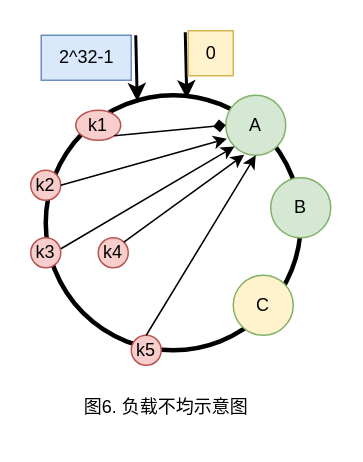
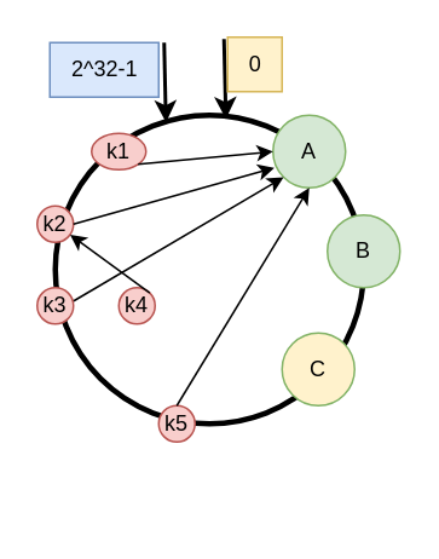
  <mxCell id="0" />
  <mxCell id="1" parent="0" />
  <mxCell id="2" value="" style="ellipse;whiteSpace=wrap;html=1;aspect=fixed;strokeWidth=3;" parent="1" vertex="1"><mxGeometry x="30" y="63" width="170" height="170" as="geometry" /></mxCell>
  <mxCell id="3" value="" style="endArrow=classic;html=1;rounded=0;entryX=0.712;entryY=0.024;entryDx=0;entryDy=0;entryPerimeter=0;strokeWidth=2;" parent="1" edge="1"><mxGeometry width="50" height="50" relative="1" as="geometry"><mxPoint x="123" y="21" as="sourcePoint" /><mxPoint x="124.04" y="65.08" as="targetPoint" /></mxGeometry></mxCell>
  <mxCell id="4" value="" style="endArrow=classic;html=1;rounded=0;entryX=0.712;entryY=0.024;entryDx=0;entryDy=0;entryPerimeter=0;strokeWidth=2;" parent="1" edge="1"><mxGeometry width="50" height="50" relative="1" as="geometry"><mxPoint x="90" y="23" as="sourcePoint" /><mxPoint x="91" y="67" as="targetPoint" /></mxGeometry></mxCell>
  <mxCell id="5" value="0" style="text;html=1;align=center;verticalAlign=middle;resizable=0;points=[];autosize=1;strokeColor=#d6b656;fillColor=#fff2cc;" parent="1" vertex="1"><mxGeometry x="125" y="20" width="30" height="30" as="geometry" /></mxCell>
  <mxCell id="6" value="2^32-1" style="text;html=1;align=center;verticalAlign=middle;resizable=0;points=[];autosize=1;strokeColor=#6c8ebf;fillColor=#dae8fc;" parent="1" vertex="1"><mxGeometry x="27" y="23" width="60" height="30" as="geometry" /></mxCell>
- <mxCell id="7" value="图6. 负载不均示意图" style="text;html=1;align=center;verticalAlign=middle;resizable=0;points=[];autosize=1;strokeColor=none;fillColor=none;" parent="1" vertex="1"><mxGeometry x="45" y="256" width="130" height="30" as="geometry" /></mxCell>
  <mxCell id="8" value="A" style="ellipse;whiteSpace=wrap;html=1;aspect=fixed;fillColor=#d5e8d4;strokeColor=#82b366;" parent="1" vertex="1"><mxGeometry x="150" y="63" width="40" height="40" as="geometry" /></mxCell>
  <mxCell id="9" value="B" style="ellipse;whiteSpace=wrap;html=1;aspect=fixed;fillColor=#d5e8d4;strokeColor=#82b366;" parent="1" vertex="1"><mxGeometry x="180" y="118" width="40" height="40" as="geometry" /></mxCell>
  <mxCell id="10" value="C" style="ellipse;whiteSpace=wrap;html=1;aspect=fixed;fillColor=#fff2cc;strokeColor=#82b366;" parent="1" vertex="1"><mxGeometry x="155" y="183" width="40" height="40" as="geometry" /></mxCell>
  <mxCell id="11" value="k1" style="ellipse;whiteSpace=wrap;html=1;aspect=fixed;fillColor=#f8cecc;strokeColor=#b85450;" parent="1" vertex="1"><mxGeometry x="50" y="73" width="30" height="20" as="geometry" /></mxCell>
  <mxCell id="12" value="k2" style="ellipse;whiteSpace=wrap;html=1;aspect=fixed;fillColor=#f8cecc;strokeColor=#b85450;" parent="1" vertex="1"><mxGeometry x="20" y="113" width="20" height="20" as="geometry" /></mxCell>
- <mxCell id="13" value="" style="endArrow=diamond;html=1;rounded=0;entryX=0;entryY=0.5;entryDx=0;entryDy=0;exitX=1;exitY=1;exitDx=0;exitDy=0;" parent="1" source="11" target="8" edge="1"><mxGeometry width="50" height="50" relative="1" as="geometry"><mxPoint x="60.329" y="115.816" as="sourcePoint" /><mxPoint x="119" y="140" as="targetPoint" /></mxGeometry></mxCell>
+ <mxCell id="13" value="" style="endArrow=classic;html=1;rounded=0;entryX=0;entryY=0.5;entryDx=0;entryDy=0;exitX=1;exitY=1;exitDx=0;exitDy=0;" parent="1" source="11" target="8" edge="1"><mxGeometry width="50" height="50" relative="1" as="geometry"><mxPoint x="60.329" y="115.816" as="sourcePoint" /><mxPoint x="119" y="140" as="targetPoint" /></mxGeometry></mxCell>
  <mxCell id="14" value="k3" style="ellipse;whiteSpace=wrap;html=1;aspect=fixed;fillColor=#f8cecc;strokeColor=#b85450;" parent="1" vertex="1"><mxGeometry x="20" y="158" width="20" height="20" as="geometry" /></mxCell>
  <mxCell id="15" value="" style="endArrow=classic;html=1;rounded=0;entryX=0.019;entryY=0.725;entryDx=0;entryDy=0;exitX=1;exitY=0.5;exitDx=0;exitDy=0;entryPerimeter=0;" edge="1" parent="1" source="12" target="8"><mxGeometry width="50" height="50" relative="1" as="geometry"><mxPoint x="54" y="100" as="sourcePoint" /><mxPoint x="145" y="201" as="targetPoint" /></mxGeometry></mxCell>
  <mxCell id="16" value="k4" style="ellipse;whiteSpace=wrap;html=1;aspect=fixed;fillColor=#f8cecc;strokeColor=#b85450;" vertex="1" parent="1"><mxGeometry x="65" y="158" width="20" height="20" as="geometry" /></mxCell>
  <mxCell id="17" value="k5" style="ellipse;whiteSpace=wrap;html=1;aspect=fixed;fillColor=#f8cecc;strokeColor=#b85450;" vertex="1" parent="1"><mxGeometry x="87" y="223" width="20" height="20" as="geometry" /></mxCell>
  <mxCell id="18" value="" style="endArrow=classic;html=1;rounded=0;entryX=0;entryY=1;entryDx=0;entryDy=0;exitX=1.006;exitY=0.367;exitDx=0;exitDy=0;exitPerimeter=0;" edge="1" parent="1" source="14" target="8"><mxGeometry width="50" height="50" relative="1" as="geometry"><mxPoint x="50" y="133" as="sourcePoint" /><mxPoint x="161" y="102" as="targetPoint" /></mxGeometry></mxCell>
- <mxCell id="19" value="" style="endArrow=classic;html=1;rounded=0;entryX=0.308;entryY=0.992;entryDx=0;entryDy=0;exitX=1;exitY=0;exitDx=0;exitDy=0;entryPerimeter=0;" edge="1" parent="1" source="16" target="8"><mxGeometry width="50" height="50" relative="1" as="geometry"><mxPoint x="50" y="175" as="sourcePoint" /><mxPoint x="166" y="107" as="targetPoint" /></mxGeometry></mxCell>
+ <mxCell id="19" value="" style="endArrow=classic;html=1;rounded=0;exitX=1;exitY=0;exitDx=0;exitDy=0;" edge="1" parent="1" source="16" target="12"><mxGeometry width="50" height="50" relative="1" as="geometry"><mxPoint x="50" y="175" as="sourcePoint" /><mxPoint x="166" y="107" as="targetPoint" /></mxGeometry></mxCell>
  <mxCell id="20" value="" style="endArrow=classic;html=1;rounded=0;entryX=0.5;entryY=1;entryDx=0;entryDy=0;exitX=0.5;exitY=0;exitDx=0;exitDy=0;" edge="1" parent="1" source="17" target="8"><mxGeometry width="50" height="50" relative="1" as="geometry"><mxPoint x="67" y="206" as="sourcePoint" /><mxPoint x="169" y="112" as="targetPoint" /></mxGeometry></mxCell>
